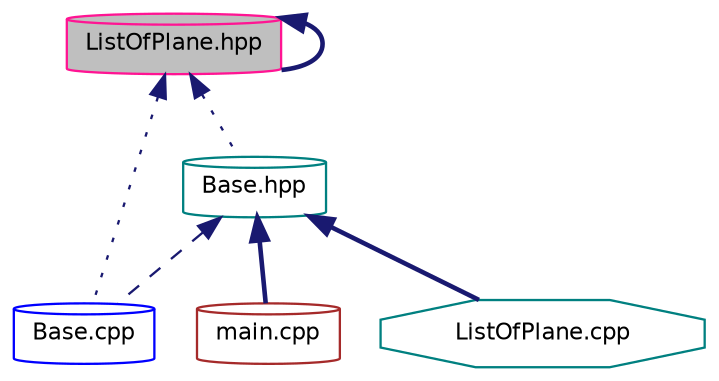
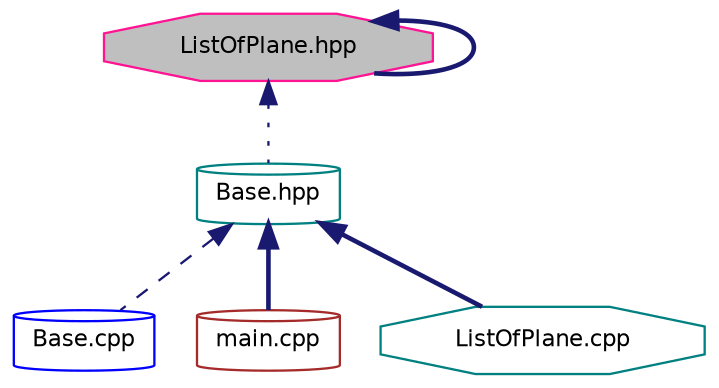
  digraph {
    node [color=teal fillcolor=white fontname=Helvetica fontsize=10 shape=cylinder style=filled]
    edge [color=midnightblue dir=back fontname=Helvetica fontsize=10 labelfontname=Helvetica labelfontsize=10 style=bold]
-   n1 [color=deeppink fillcolor=grey75 fontcolor=black height=0.2 label="ListOfPlane.hpp" width=0.4]
+   n1 [color=deeppink fillcolor=grey75 fontcolor=black height=0.2 label="ListOfPlane.hpp" shape=octagon width=0.4]
    n2 [color=blue height=0.2 label="Base.cpp" width=0.4]
    n3 [height=0.2 label="Base.hpp" width=0.4]
    n4 [color=brown height=0.2 label="main.cpp" width=0.4]
    n5 [height=0.2 label="ListOfPlane.cpp" shape=octagon width=0.4]
    n1 -> n1
-   n1 -> n2 [style=dotted]
    n1 -> n3 [style=dotted]
    n3 -> n2 [style=dashed]
    n3 -> n4
    n3 -> n5
  }
